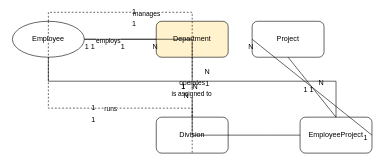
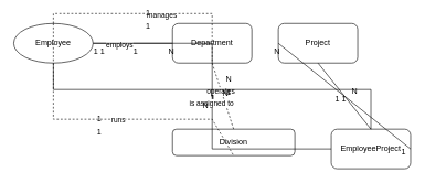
  <mxCell id="0" />
  <mxCell id="1" parent="0" />
  <mxCell id="2" value="Employee" style="ellipse;whiteSpace=wrap;html=1;" vertex="1" parent="1"><mxGeometry x="20" y="35" width="120" height="60" as="geometry" /></mxCell>
- <mxCell id="3" value="Department" style="rounded=1;whiteSpace=wrap;html=1;fillColor=#fff2cc;" vertex="1" parent="1"><mxGeometry x="260" y="35" width="120" height="60" as="geometry" /></mxCell>
- <mxCell id="4" value="Division" style="rounded=1;whiteSpace=wrap;html=1;" vertex="1" parent="1"><mxGeometry x="260" y="195" width="120" height="60" as="geometry" /></mxCell>
+ <mxCell id="3" value="Department" style="rounded=1;whiteSpace=wrap;html=1;" vertex="1" parent="1"><mxGeometry x="260" y="35" width="120" height="60" as="geometry" /></mxCell>
+ <mxCell id="4" value="Division" style="rounded=1;whiteSpace=wrap;html=1;" vertex="1" parent="1"><mxGeometry x="260" y="195" width="185" height="40" as="geometry" /></mxCell>
  <mxCell id="5" value="Project" style="rounded=1;whiteSpace=wrap;html=1;" vertex="1" parent="1"><mxGeometry x="420" y="35" width="120" height="60" as="geometry" /></mxCell>
  <mxCell id="6" value="EmployeeProject" style="rounded=1;whiteSpace=wrap;html=1;" vertex="1" parent="1"><mxGeometry x="500" y="195" width="120" height="60" as="geometry" /></mxCell>
  <mxCell id="7" value="" style="endArrow=none;html=1;rounded=0;exitX=1;exitY=0.5;exitDx=0;exitDy=0;entryX=0;entryY=0.5;entryDx=0;entryDy=0;" edge="1" parent="1" source="2" target="3"><mxGeometry width="50" height="50" relative="1" as="geometry"><mxPoint x="190" y="65" as="sourcePoint" /><mxPoint x="240" y="65" as="targetPoint" /></mxGeometry></mxCell>
  <mxCell id="8" value="employs" style="edgeLabel;html=1;align=center;verticalAlign=middle;resizable=0;points=[{x=200,y=130}];" vertex="1" connectable="0" parent="7"><mxGeometry x="-0.35" y="-2" relative="1" as="geometry" /></mxCell>
  <mxCell id="9" value="1" style="text;html=1;align=center;verticalAlign=middle;resizable=0;points=[];" vertex="1" parent="7"><mxGeometry x="-0.95" y="-11" relative="1" as="geometry" /></mxCell>
  <mxCell id="10" value="N" style="text;html=1;align=center;verticalAlign=middle;resizable=0;points=[];" vertex="1" parent="7"><mxGeometry x="0.95" y="-11" relative="1" as="geometry" /></mxCell>
  <mxCell id="11" value="" style="endArrow=none;html=1;rounded=0;exitX=0.5;exitY=1;exitDx=0;exitDy=0;entryX=0.5;entryY=0;entryDx=0;entryDy=0;dashed=1;" edge="1" parent="1" source="3" target="4"><mxGeometry width="50" height="50" relative="1" as="geometry"><mxPoint x="320" y="135" as="sourcePoint" /><mxPoint x="320" y="195" as="targetPoint" /></mxGeometry></mxCell>
  <mxCell id="12" value="operates" style="edgeLabel;html=1;align=center;verticalAlign=middle;resizable=0;points=[{x=340,y=210}];" vertex="1" connectable="0" parent="11"><mxGeometry x="-0.16" y="-1" relative="1" as="geometry" /></mxCell>
  <mxCell id="13" value="1" style="text;html=1;align=center;verticalAlign=middle;resizable=0;points=[];" vertex="1" parent="11"><mxGeometry x="-0.05" y="-16" relative="1" as="geometry" /></mxCell>
  <mxCell id="14" value="N" style="text;html=1;align=center;verticalAlign=middle;resizable=0;points=[];" vertex="1" parent="11"><mxGeometry x="-0.05" y="4" relative="1" as="geometry" /></mxCell>
  <mxCell id="15" value="" style="endArrow=none;html=1;rounded=0;exitX=1;exitY=0.5;exitDx=0;exitDy=0;entryX=0;entryY=0.5;entryDx=0;entryDy=0;" edge="1" parent="1" source="2" target="6"><mxGeometry width="50" height="50" relative="1" as="geometry"><mxPoint x="190" y="225" as="sourcePoint" /><mxPoint x="440" y="225" as="targetPoint" /><Array as="points"><mxPoint x="320" y="65" /><mxPoint x="320" y="225" /><mxPoint x="440" y="225" /></Array></mxGeometry></mxCell>
  <mxCell id="16" value="is assigned to" style="edgeLabel;html=1;align=center;verticalAlign=middle;resizable=0;points=[{x=390,y=210}];" vertex="1" connectable="0" parent="15"><mxGeometry x="0.04" y="-2" relative="1" as="geometry" /></mxCell>
  <mxCell id="17" value="N" style="text;html=1;align=center;verticalAlign=middle;resizable=0;points=[];" vertex="1" parent="15"><mxGeometry x="0.05" y="-11" relative="1" as="geometry" /></mxCell>
  <mxCell id="18" value="1" style="text;html=1;align=center;verticalAlign=middle;resizable=0;points=[];" vertex="1" parent="15"><mxGeometry x="-0.95" y="-11" relative="1" as="geometry" /></mxCell>
  <mxCell id="19" value="" style="endArrow=none;html=1;rounded=0;exitX=0;exitY=0.5;exitDx=0;exitDy=0;entryX=1;entryY=0.5;entryDx=0;entryDy=0;" edge="1" parent="1" source="5" target="6"><mxGeometry width="50" height="50" relative="1" as="geometry"><mxPoint x="440" y="65" as="sourcePoint" /><mxPoint x="490" y="65" as="targetPoint" /></mxGeometry></mxCell>
  <mxCell id="20" value="N" style="text;html=1;align=center;verticalAlign=middle;resizable=0;points=[];" vertex="1" parent="19"><mxGeometry x="-0.95" y="-11" relative="1" as="geometry" /></mxCell>
  <mxCell id="21" value="1" style="text;html=1;align=center;verticalAlign=middle;resizable=0;points=[];" vertex="1" parent="19"><mxGeometry x="0.95" y="-11" relative="1" as="geometry" /></mxCell>
  <mxCell id="22" value="" style="endArrow=none;html=1;rounded=0;exitX=0.5;exitY=-0.25;exitDx=0;exitDy=0;entryX=0.5;entryY=1;entryDx=0;entryDy=0;dashed=1;" edge="1" parent="1" source="2" target="3"><mxGeometry width="50" height="50" relative="1" as="geometry"><mxPoint x="80" y="35" as="sourcePoint" /><mxPoint x="320" y="95" as="targetPoint" /><Array as="points"><mxPoint x="80" y="20" /><mxPoint x="320" y="20" /></Array></mxGeometry></mxCell>
  <mxCell id="23" value="manages" style="edgeLabel;html=1;align=center;verticalAlign=middle;resizable=0;points=[{x=220,y=85}];" vertex="1" connectable="0" parent="22"><mxGeometry x="0.08" y="-1" relative="1" as="geometry" /></mxCell>
  <mxCell id="24" value="1" style="text;html=1;align=center;verticalAlign=middle;resizable=0;points=[];" vertex="1" parent="22"><mxGeometry x="-0.05" y="1" relative="1" as="geometry" /></mxCell>
  <mxCell id="25" value="1" style="text;html=1;align=center;verticalAlign=middle;resizable=0;points=[];" vertex="1" parent="22"><mxGeometry x="-0.05" y="-19" relative="1" as="geometry" /></mxCell>
  <mxCell id="26" value="" style="endArrow=none;html=1;rounded=0;exitX=0.5;exitY=-0.25;exitDx=0;exitDy=0;entryX=0.5;entryY=1;entryDx=0;entryDy=0;dashed=1;" edge="1" parent="1" source="2" target="4"><mxGeometry width="50" height="50" relative="1" as="geometry"><mxPoint x="80" y="35" as="sourcePoint" /><mxPoint x="320" y="195" as="targetPoint" /><Array as="points"><mxPoint x="80" y="180" /><mxPoint x="320" y="180" /></Array></mxGeometry></mxCell>
  <mxCell id="27" value="runs" style="edgeLabel;html=1;align=center;verticalAlign=middle;resizable=0;points=[{x=220,y=245}];" vertex="1" connectable="0" parent="26"><mxGeometry x="0.08" y="-1" relative="1" as="geometry" /></mxCell>
  <mxCell id="28" value="1" style="text;html=1;align=center;verticalAlign=middle;resizable=0;points=[];" vertex="1" parent="26"><mxGeometry x="-0.05" y="1" relative="1" as="geometry" /></mxCell>
  <mxCell id="29" value="1" style="text;html=1;align=center;verticalAlign=middle;resizable=0;points=[];" vertex="1" parent="26"><mxGeometry x="-0.05" y="-19" relative="1" as="geometry" /></mxCell>
  <mxCell id="30" value="" style="endArrow=none;html=1;rounded=0;exitX=0.5;exitY=0;exitDx=0;exitDy=0;entryX=0.5;entryY=1;entryDx=0;entryDy=0;" edge="1" parent="1" source="6" target="5"><mxGeometry width="50" height="50" relative="1" as="geometry"><mxPoint x="560" y="195" as="sourcePoint" /><mxPoint x="560" y="95" as="targetPoint" /></mxGeometry></mxCell>
  <mxCell id="31" value="N" style="text;html=1;align=center;verticalAlign=middle;resizable=0;points=[];" vertex="1" parent="30"><mxGeometry x="-0.05" y="-16" relative="1" as="geometry" /></mxCell>
  <mxCell id="32" value="1" style="text;html=1;align=center;verticalAlign=middle;resizable=0;points=[];" vertex="1" parent="30"><mxGeometry x="-0.05" y="4" relative="1" as="geometry" /></mxCell>
  <mxCell id="33" value="" style="endArrow=none;html=1;rounded=0;exitX=0.5;exitY=0;exitDx=0;exitDy=0;entryX=0.5;entryY=1;entryDx=0;entryDy=0;" edge="1" parent="1" source="6" target="2"><mxGeometry width="50" height="50" relative="1" as="geometry"><mxPoint x="560" y="195" as="sourcePoint" /><mxPoint x="80" y="95" as="targetPoint" /><Array as="points"><mxPoint x="560" y="135" /><mxPoint x="80" y="135" /></Array></mxGeometry></mxCell>
  <mxCell id="34" value="N" style="text;html=1;align=center;verticalAlign=middle;resizable=0;points=[];" vertex="1" parent="33"><mxGeometry x="-0.05" y="-16" relative="1" as="geometry" /></mxCell>
  <mxCell id="35" value="1" style="text;html=1;align=center;verticalAlign=middle;resizable=0;points=[];" vertex="1" parent="33"><mxGeometry x="-0.05" y="4" relative="1" as="geometry" /></mxCell>
  <mxCell id="36" value="1" style="text;html=1;align=center;verticalAlign=middle;resizable=0;points=[];" vertex="1" parent="7"><mxGeometry x="0.05" y="-11" relative="1" as="geometry" /></mxCell>
  <mxCell id="37" value="1" style="text;html=1;align=center;verticalAlign=middle;resizable=0;points=[];" vertex="1" parent="11"><mxGeometry x="-0.05" y="-16" relative="1" as="geometry" /></mxCell>
  <mxCell id="38" value="1" style="text;html=1;align=center;verticalAlign=middle;resizable=0;points=[];" vertex="1" parent="19"><mxGeometry x="-0.05" y="-11" relative="1" as="geometry" /></mxCell>
